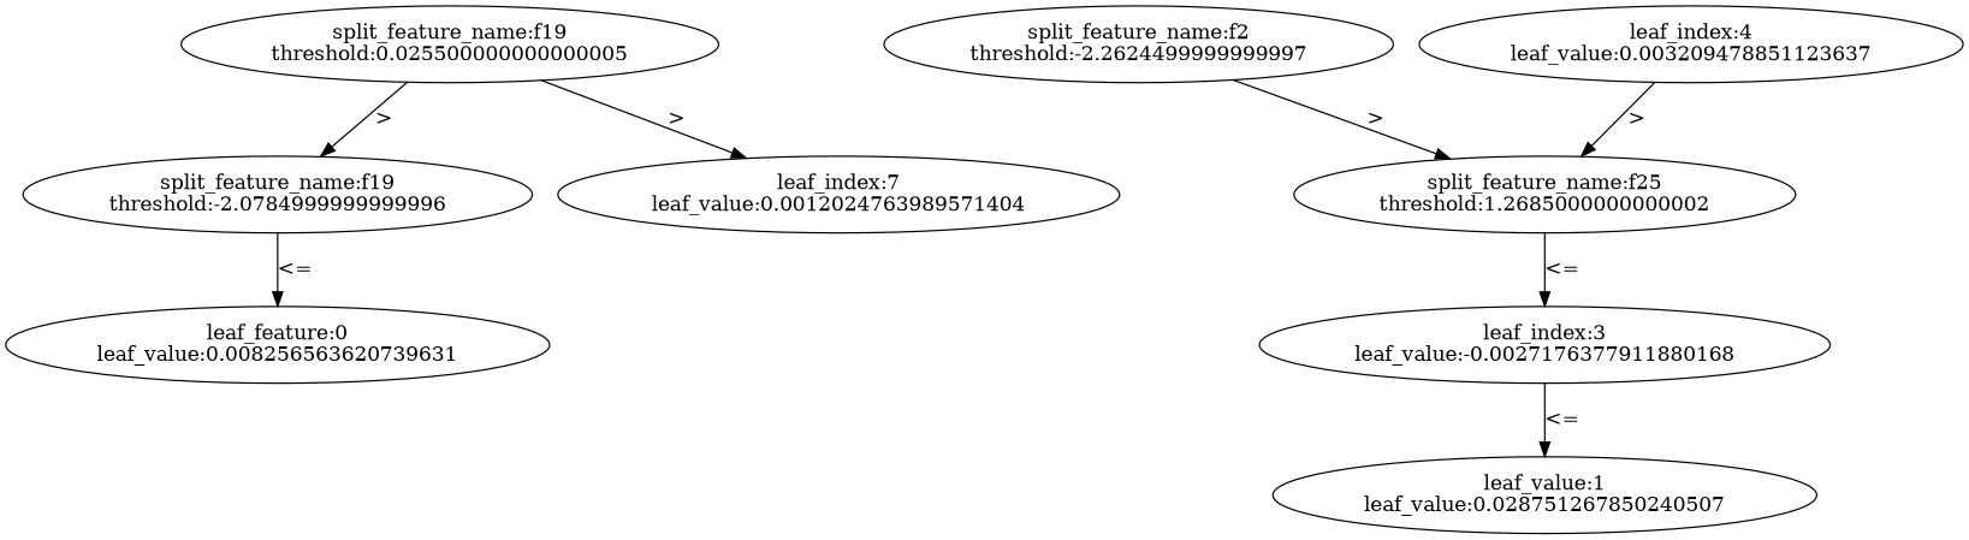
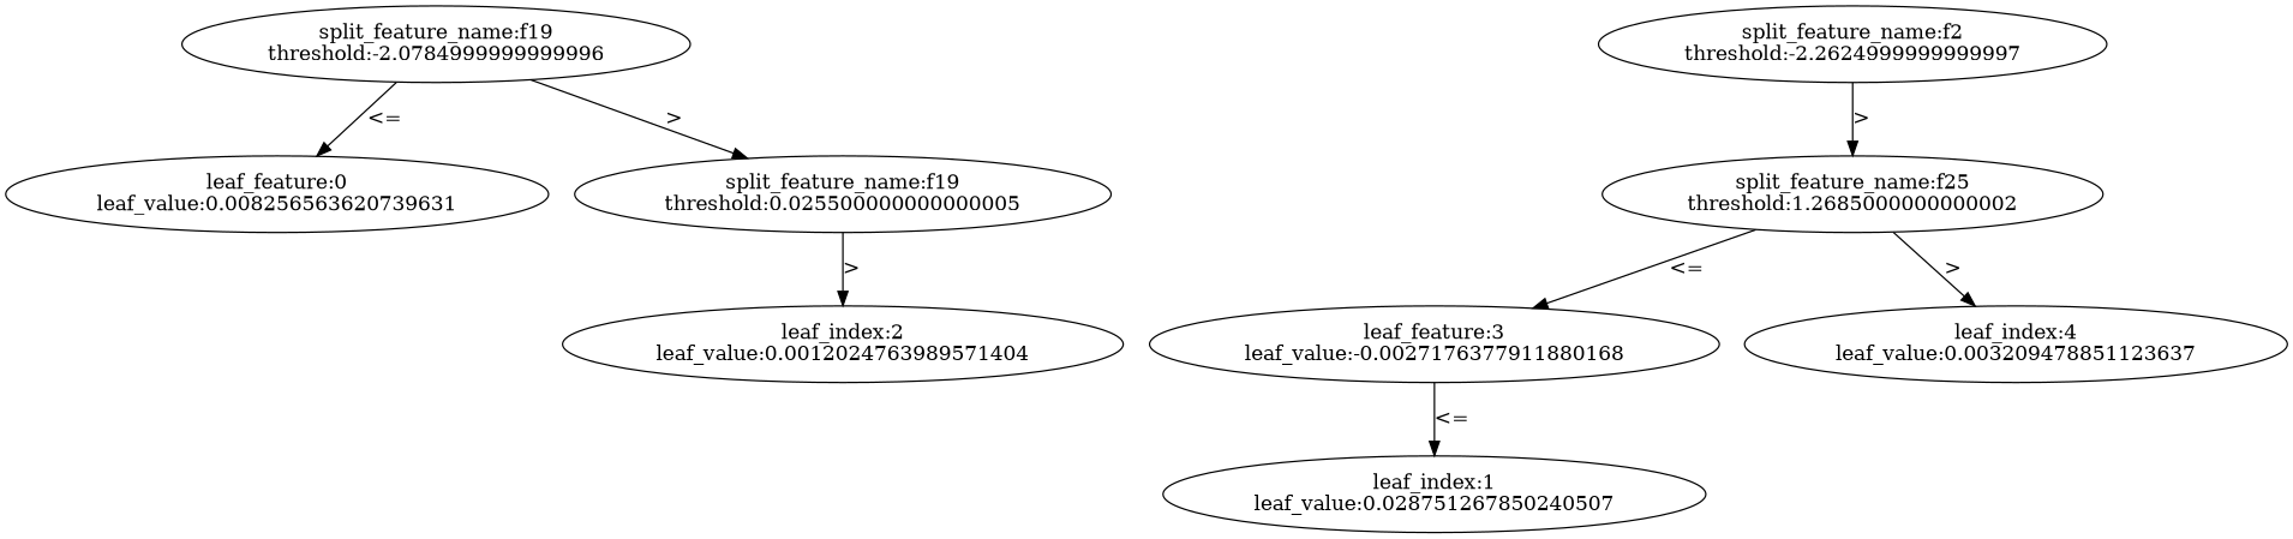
  digraph {
    n1 [label="split_feature_name:f19\nthreshold:-2.0784999999999996"]
    n2 [label="leaf_feature:0\nleaf_value:0.008256563620739631"]
    n3 [label="split_feature_name:f19\nthreshold:0.025500000000000005"]
-   n4 [label="leaf_index:7\nleaf_value:0.0012024763989571404"]
-   n5 [label="split_feature_name:f2\nthreshold:-2.2624499999999997"]
+   n4 [label="leaf_index:2\nleaf_value:0.0012024763989571404"]
+   n5 [label="split_feature_name:f2\nthreshold:-2.2624999999999997"]
    n6 [label="split_feature_name:f25\nthreshold:1.2685000000000002"]
-   n7 [label="leaf_value:1\nleaf_value:0.028751267850240507"]
-   n8 [label="leaf_index:3\nleaf_value:-0.0027176377911880168"]
+   n7 [label="leaf_index:1\nleaf_value:0.028751267850240507"]
+   n8 [label="leaf_feature:3\nleaf_value:-0.0027176377911880168"]
    n9 [label="leaf_index:4\nleaf_value:0.003209478851123637"]
    n1 -> n2 [label="<="]
-   n3 -> n1 [label=">"]
+   n1 -> n3 [label=">"]
    n3 -> n4 [label=">"]
    n5 -> n6 [label=">"]
    n6 -> n8 [label="<="]
-   n9 -> n6 [label=">"]
+   n6 -> n9 [label=">"]
    n8 -> n7 [label="<="]
  }
